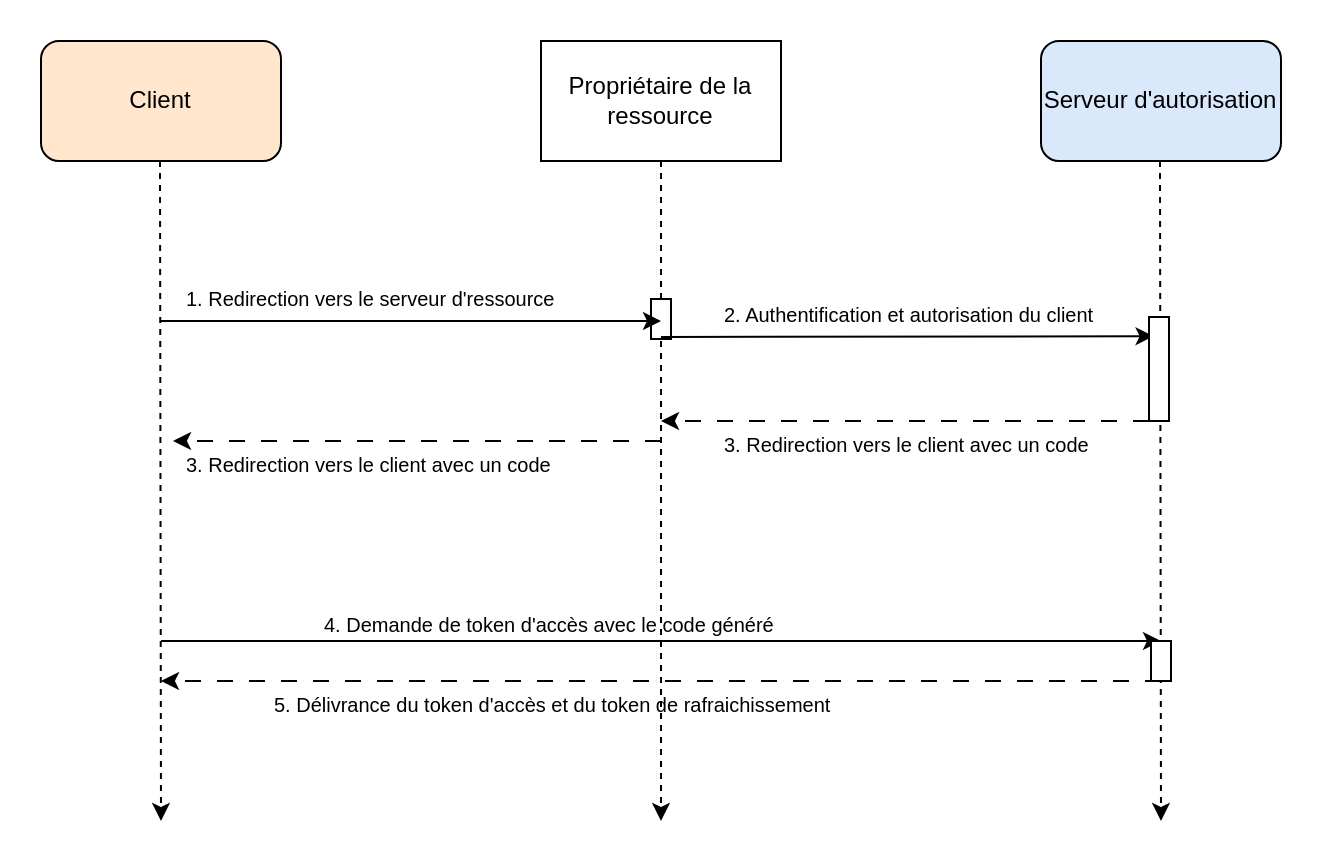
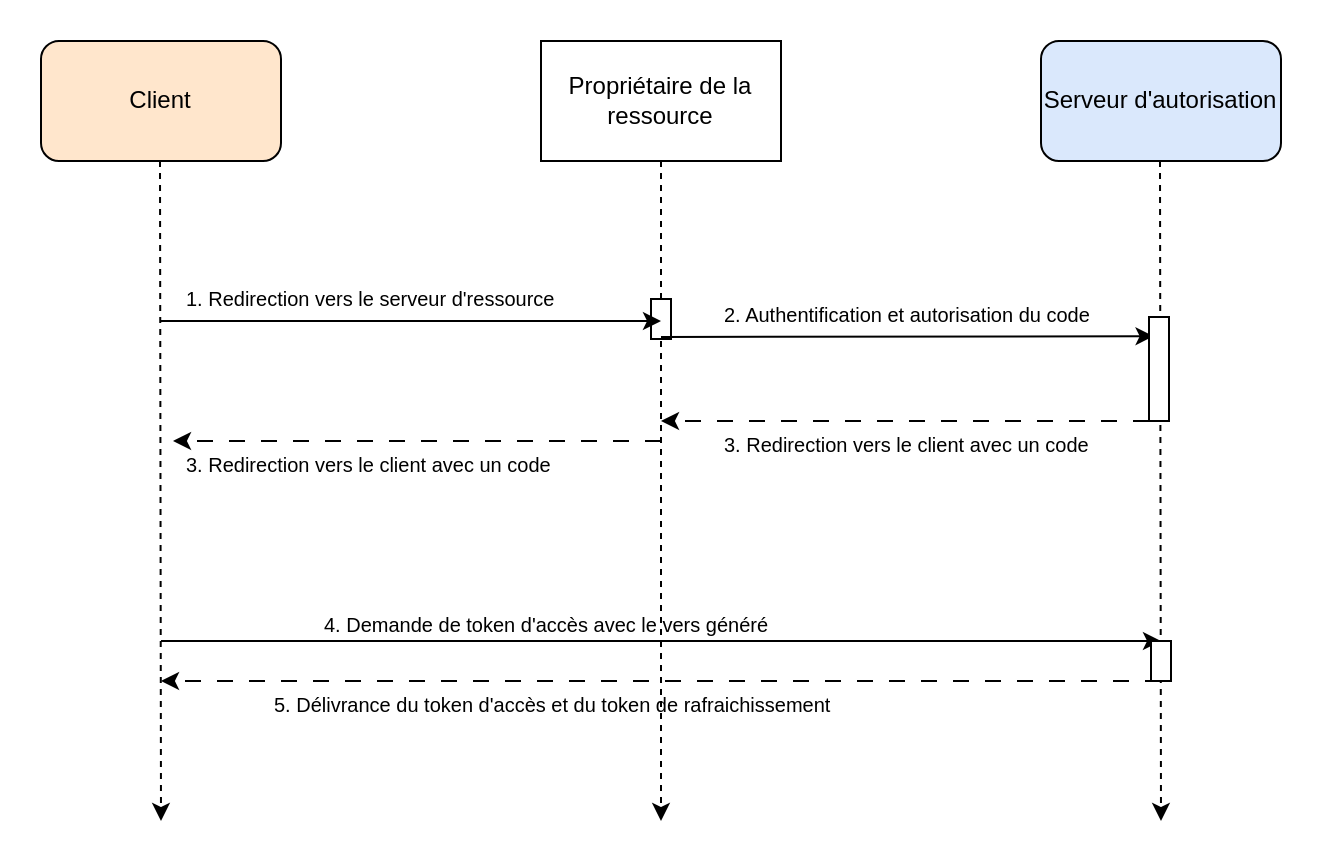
  <mxCell id="0" />
  <mxCell id="1" parent="0" />
  <mxCell id="2" value="Serveur d'autorisation" style="rounded=1;whiteSpace=wrap;html=1;fillColor=#dae8fc;" vertex="1" parent="1"><mxGeometry x="520" y="20" width="120" height="60" as="geometry" /></mxCell>
  <mxCell id="3" value="Propriétaire de la ressource" style="whiteSpace=wrap;html=1;rounded=0;" vertex="1" parent="1"><mxGeometry x="270" y="20" width="120" height="60" as="geometry" /></mxCell>
  <mxCell id="4" value="Client" style="rounded=1;whiteSpace=wrap;html=1;fillColor=#ffe6cc;" vertex="1" parent="1"><mxGeometry x="20" y="20" width="120" height="60" as="geometry" /></mxCell>
  <mxCell id="5" value="" style="endArrow=classic;html=1;rounded=0;exitX=0.5;exitY=1;exitDx=0;exitDy=0;dashed=1;" edge="1" parent="1"><mxGeometry width="50" height="50" relative="1" as="geometry"><mxPoint x="79.5" y="80" as="sourcePoint" /><mxPoint x="80" y="410" as="targetPoint" /><Array as="points" /></mxGeometry></mxCell>
  <mxCell id="6" value="1. Redirection vers le serveur d'ressource" style="text;whiteSpace=wrap;fontSize=10;" vertex="1" parent="1"><mxGeometry x="91" y="137" width="239" height="30" as="geometry" /></mxCell>
  <mxCell id="7" value="" style="endArrow=classic;html=1;rounded=0;exitX=0.5;exitY=1;exitDx=0;exitDy=0;dashed=1;" edge="1" parent="1"><mxGeometry width="50" height="50" relative="1" as="geometry"><mxPoint x="579.5" y="80" as="sourcePoint" /><mxPoint x="580" y="410" as="targetPoint" /></mxGeometry></mxCell>
  <mxCell id="8" value="" style="endArrow=classic;html=1;rounded=0;exitX=0.5;exitY=1;exitDx=0;exitDy=0;dashed=1;" edge="1" parent="1" source="3"><mxGeometry width="50" height="50" relative="1" as="geometry"><mxPoint x="334" y="90" as="sourcePoint" /><mxPoint x="330" y="410" as="targetPoint" /></mxGeometry></mxCell>
- <mxCell id="9" value="2. Authentification et autorisation du client" style="text;whiteSpace=wrap;fontSize=10;" vertex="1" parent="1"><mxGeometry x="360" y="145" width="239" height="22" as="geometry" /></mxCell>
+ <mxCell id="9" value="2. Authentification et autorisation du code" style="text;whiteSpace=wrap;fontSize=10;" vertex="1" parent="1"><mxGeometry x="360" y="145" width="239" height="22" as="geometry" /></mxCell>
  <mxCell id="10" value="3. Redirection vers le client avec un code" style="text;whiteSpace=wrap;fontSize=10;" vertex="1" parent="1"><mxGeometry x="360" y="210" width="239" height="20" as="geometry" /></mxCell>
- <mxCell id="11" value="4. Demande de token d'accès avec le code généré" style="text;whiteSpace=wrap;fontSize=10;" vertex="1" parent="1"><mxGeometry x="160" y="300" width="239" height="23" as="geometry" /></mxCell>
+ <mxCell id="11" value="4. Demande de token d'accès avec le vers généré" style="text;whiteSpace=wrap;fontSize=10;" vertex="1" parent="1"><mxGeometry x="160" y="300" width="239" height="23" as="geometry" /></mxCell>
  <mxCell id="12" value="" style="endArrow=classic;html=1;rounded=0;dashed=1;dashPattern=8 8;" edge="1" parent="1"><mxGeometry width="50" height="50" relative="1" as="geometry"><mxPoint x="580" y="340" as="sourcePoint" /><mxPoint x="80" y="340" as="targetPoint" /></mxGeometry></mxCell>
  <mxCell id="13" value="5. Délivrance du token d'accès et du token de rafraichissement " style="text;whiteSpace=wrap;fontSize=10;" vertex="1" parent="1"><mxGeometry x="134.5" y="340" width="290" height="20" as="geometry" /></mxCell>
  <mxCell id="14" value="" style="rounded=0;whiteSpace=wrap;html=1;" vertex="1" parent="1"><mxGeometry x="325" y="149" width="10" height="20" as="geometry" /></mxCell>
  <mxCell id="15" value="" style="endArrow=classic;html=1;rounded=0;entryX=0.5;entryY=0.55;entryDx=0;entryDy=0;entryPerimeter=0;" edge="1" parent="1" target="14"><mxGeometry width="50" height="50" relative="1" as="geometry"><mxPoint x="80" y="160" as="sourcePoint" /><mxPoint x="320" y="160" as="targetPoint" /></mxGeometry></mxCell>
  <mxCell id="16" value="" style="endArrow=classic;html=1;rounded=0;entryX=0.905;entryY=1.027;entryDx=0;entryDy=0;entryPerimeter=0;" edge="1" parent="1" target="9"><mxGeometry width="50" height="50" relative="1" as="geometry"><mxPoint x="330" y="168" as="sourcePoint" /><mxPoint x="570" y="170" as="targetPoint" /></mxGeometry></mxCell>
  <mxCell id="17" value="" style="rounded=0;whiteSpace=wrap;html=1;" vertex="1" parent="1"><mxGeometry x="574" y="158" width="10" height="52" as="geometry" /></mxCell>
  <mxCell id="18" value="" style="endArrow=classic;html=1;rounded=0;dashed=1;dashPattern=8 8;" edge="1" parent="1"><mxGeometry width="50" height="50" relative="1" as="geometry"><mxPoint x="574" y="210" as="sourcePoint" /><mxPoint x="330" y="210" as="targetPoint" /></mxGeometry></mxCell>
  <mxCell id="19" value="" style="endArrow=classic;html=1;rounded=0;dashed=1;dashPattern=8 8;" edge="1" parent="1"><mxGeometry width="50" height="50" relative="1" as="geometry"><mxPoint x="330" y="220" as="sourcePoint" /><mxPoint x="86" y="220" as="targetPoint" /></mxGeometry></mxCell>
  <mxCell id="20" value="3. Redirection vers le client avec un code" style="text;whiteSpace=wrap;fontSize=10;" vertex="1" parent="1"><mxGeometry x="91" y="220" width="239" height="20" as="geometry" /></mxCell>
  <mxCell id="21" value="" style="endArrow=classic;html=1;rounded=0;" edge="1" parent="1"><mxGeometry width="50" height="50" relative="1" as="geometry"><mxPoint x="80" y="320" as="sourcePoint" /><mxPoint x="580" y="320" as="targetPoint" /></mxGeometry></mxCell>
  <mxCell id="22" value="" style="rounded=0;whiteSpace=wrap;html=1;" vertex="1" parent="1"><mxGeometry x="575" y="320" width="10" height="20" as="geometry" /></mxCell>
